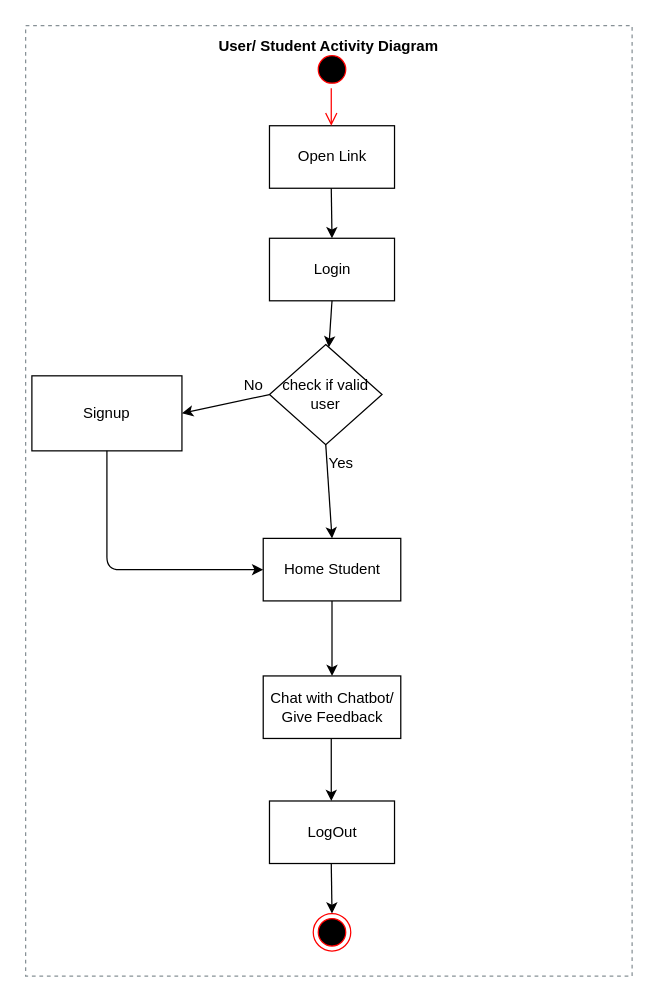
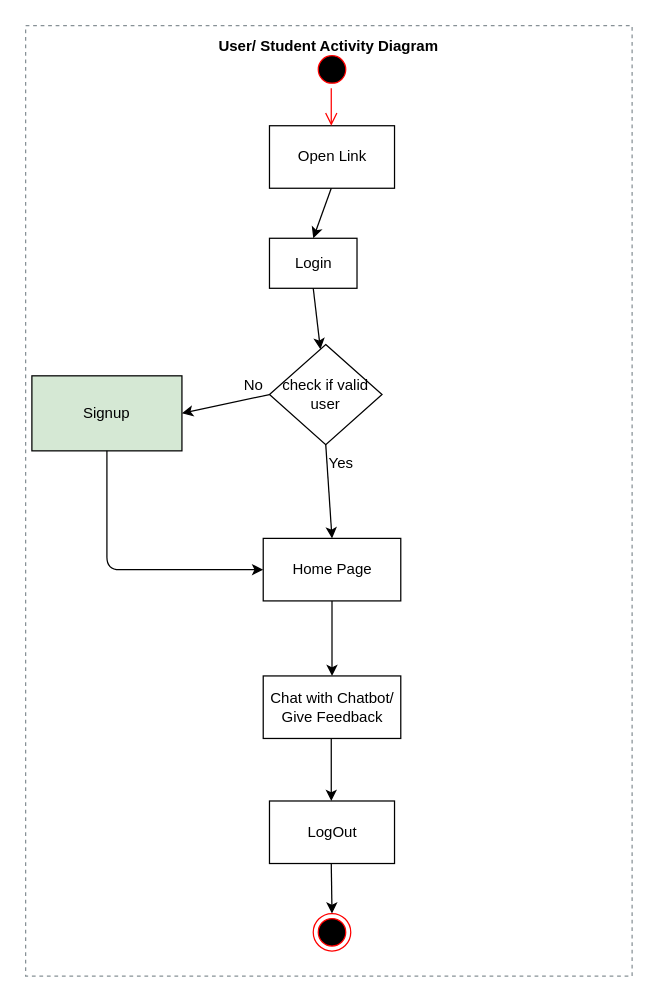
  <mxCell id="0" />
  <mxCell id="1" parent="0" />
  <mxCell id="2" value="&lt;b&gt;&lt;font color=&quot;#000000&quot;&gt;User/ Student Activity Diagram&lt;/font&gt;&lt;/b&gt;" style="outlineConnect=0;gradientColor=none;html=1;whiteSpace=wrap;fontSize=12;fontStyle=0;strokeColor=#879196;fillColor=none;verticalAlign=top;align=center;fontColor=#879196;dashed=1;spacingTop=3;" parent="1" vertex="1"><mxGeometry x="20" width="485" height="760" as="geometry" y="20" /></mxCell>
- <mxCell id="3" value="Login" style="html=1;dashed=0;whitespace=wrap;" parent="1" vertex="1"><mxGeometry x="215" y="190" width="100" height="50" as="geometry" /></mxCell>
+ <mxCell id="3" value="Login" style="html=1;dashed=0;whitespace=wrap;" parent="1" vertex="1"><mxGeometry x="215" y="190" width="70" height="40" as="geometry" /></mxCell>
  <mxCell id="4" value="check if valid user" style="rhombus;whiteSpace=wrap;html=1;" parent="1" vertex="1"><mxGeometry x="215" y="275" width="90" height="80" as="geometry" /></mxCell>
  <mxCell id="5" value="" style="endArrow=classic;html=1;exitX=0.5;exitY=1;exitDx=0;exitDy=0;" parent="1" source="3" target="4" edge="1"><mxGeometry width="50" height="50" relative="1" as="geometry"><mxPoint x="625" y="350" as="sourcePoint" /><mxPoint x="265" y="280" as="targetPoint" /></mxGeometry></mxCell>
  <mxCell id="6" value="" style="endArrow=classic;html=1;exitX=0.5;exitY=1;exitDx=0;exitDy=0;" parent="1" source="4" edge="1"><mxGeometry width="50" height="50" relative="1" as="geometry"><mxPoint x="625" y="350" as="sourcePoint" /><mxPoint x="265" y="430" as="targetPoint" /></mxGeometry></mxCell>
  <mxCell id="7" value="Yes" style="text;html=1;align=center;verticalAlign=middle;resizable=0;points=[];labelBackgroundColor=#ffffff;" parent="6" vertex="1" connectable="0"><mxGeometry x="-0.367" y="1" relative="1" as="geometry"><mxPoint x="9" y="-9" as="offset" /></mxGeometry></mxCell>
  <mxCell id="8" value="" style="endArrow=classic;html=1;exitX=0;exitY=0.5;exitDx=0;exitDy=0;" parent="1" source="4" edge="1"><mxGeometry width="50" height="50" relative="1" as="geometry"><mxPoint x="275" y="380" as="sourcePoint" /><mxPoint x="145" y="330" as="targetPoint" /></mxGeometry></mxCell>
  <mxCell id="9" value="No" style="text;html=1;align=center;verticalAlign=middle;resizable=0;points=[];labelBackgroundColor=#ffffff;" parent="8" vertex="1" connectable="0"><mxGeometry x="-0.627" y="-4" relative="1" as="geometry"><mxPoint y="-6" as="offset" /></mxGeometry></mxCell>
- <mxCell id="10" value="Signup" style="rounded=0;whiteSpace=wrap;html=1;" parent="1" vertex="1"><mxGeometry x="25" y="300" width="120" height="60" as="geometry" /></mxCell>
+ <mxCell id="10" value="Signup" style="rounded=0;whiteSpace=wrap;html=1;fillColor=#d5e8d4;" parent="1" vertex="1"><mxGeometry x="25" y="300" width="120" height="60" as="geometry" /></mxCell>
  <mxCell id="11" value="" style="ellipse;html=1;shape=startState;fillColor=#000000;strokeColor=#ff0000;" parent="1" vertex="1"><mxGeometry x="250" y="40" width="30" height="30" as="geometry" /></mxCell>
- <mxCell id="12" value="Home Student" style="html=1;" parent="1" vertex="1"><mxGeometry x="210" y="430" width="110" height="50" as="geometry" /></mxCell>
+ <mxCell id="12" value="Home Page" style="html=1;" parent="1" vertex="1"><mxGeometry x="210" y="430" width="110" height="50" as="geometry" /></mxCell>
  <mxCell id="13" value="" style="endArrow=classic;html=1;exitX=0.5;exitY=1;exitDx=0;exitDy=0;entryX=0;entryY=0.5;entryDx=0;entryDy=0;" parent="1" source="10" target="12" edge="1"><mxGeometry width="50" height="50" relative="1" as="geometry"><mxPoint x="275" y="250" as="sourcePoint" /><mxPoint x="275" y="300" as="targetPoint" /><Array as="points"><mxPoint x="85" y="370" /><mxPoint x="85" y="455" /></Array></mxGeometry></mxCell>
  <mxCell id="14" value="" style="endArrow=classic;html=1;exitX=0.5;exitY=1;exitDx=0;exitDy=0;" parent="1" edge="1"><mxGeometry width="50" height="50" relative="1" as="geometry"><mxPoint x="265" y="480" as="sourcePoint" /><mxPoint x="265" y="540" as="targetPoint" /></mxGeometry></mxCell>
  <mxCell id="15" value="Chat with Chatbot/ &lt;br&gt;Give Feedback" style="html=1;" parent="1" vertex="1"><mxGeometry x="210" y="540" width="110" height="50" as="geometry" /></mxCell>
  <mxCell id="16" value="Open Link" style="html=1;dashed=0;whitespace=wrap;" parent="1" vertex="1"><mxGeometry x="215" y="100" width="100" height="50" as="geometry" /></mxCell>
  <mxCell id="17" value="" style="edgeStyle=orthogonalEdgeStyle;html=1;verticalAlign=bottom;endArrow=open;endSize=8;strokeColor=#ff0000;" parent="1" edge="1"><mxGeometry relative="1" as="geometry"><mxPoint x="264.41" y="100" as="targetPoint" /><mxPoint x="264.41" y="70" as="sourcePoint" /></mxGeometry></mxCell>
  <mxCell id="18" value="" style="endArrow=classic;html=1;exitX=0.5;exitY=1;exitDx=0;exitDy=0;entryX=0.5;entryY=0;entryDx=0;entryDy=0;" parent="1" target="3" edge="1"><mxGeometry width="50" height="50" relative="1" as="geometry"><mxPoint x="264.41" y="150" as="sourcePoint" /><mxPoint x="264.41" y="200" as="targetPoint" /></mxGeometry></mxCell>
  <mxCell id="19" value="" style="endArrow=classic;html=1;exitX=0.5;exitY=1;exitDx=0;exitDy=0;" parent="1" edge="1"><mxGeometry width="50" height="50" relative="1" as="geometry"><mxPoint x="264.41" y="590" as="sourcePoint" /><mxPoint x="264.41" y="640" as="targetPoint" /></mxGeometry></mxCell>
  <mxCell id="20" value="LogOut" style="html=1;dashed=0;whitespace=wrap;" parent="1" vertex="1"><mxGeometry x="215" y="640" width="100" height="50" as="geometry" /></mxCell>
  <mxCell id="21" value="" style="ellipse;html=1;shape=endState;fillColor=#000000;strokeColor=#ff0000;" parent="1" vertex="1"><mxGeometry x="250" y="730" width="30" height="30" as="geometry" /></mxCell>
  <mxCell id="22" value="" style="endArrow=classic;html=1;exitX=0.5;exitY=1;exitDx=0;exitDy=0;entryX=0.5;entryY=0;entryDx=0;entryDy=0;" parent="1" edge="1"><mxGeometry width="50" height="50" relative="1" as="geometry"><mxPoint x="264.41" y="690" as="sourcePoint" /><mxPoint x="265" y="730" as="targetPoint" /></mxGeometry></mxCell>
